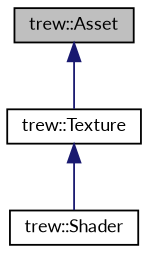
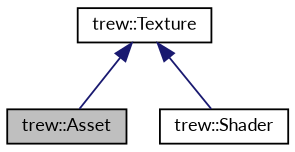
  digraph {
    fontname=Lato
    node [color=black fillcolor=white fontname=Lato fontsize=10 shape=record style=filled]
    edge [color=midnightblue dir=back fontname=Lato fontsize=10 labelfontname=Helvetica labelfontsize=10 style=solid]
    n1 [fillcolor=grey75 fontcolor=black height=0.2 label="trew::Asset" width=0.4]
    n2 [height=0.2 label="trew::Texture" width=0.4]
    n3 [height=0.2 label="trew::Shader" width=0.4]
-   n1 -> n2
+   n2 -> n1
    n2 -> n3
  }
